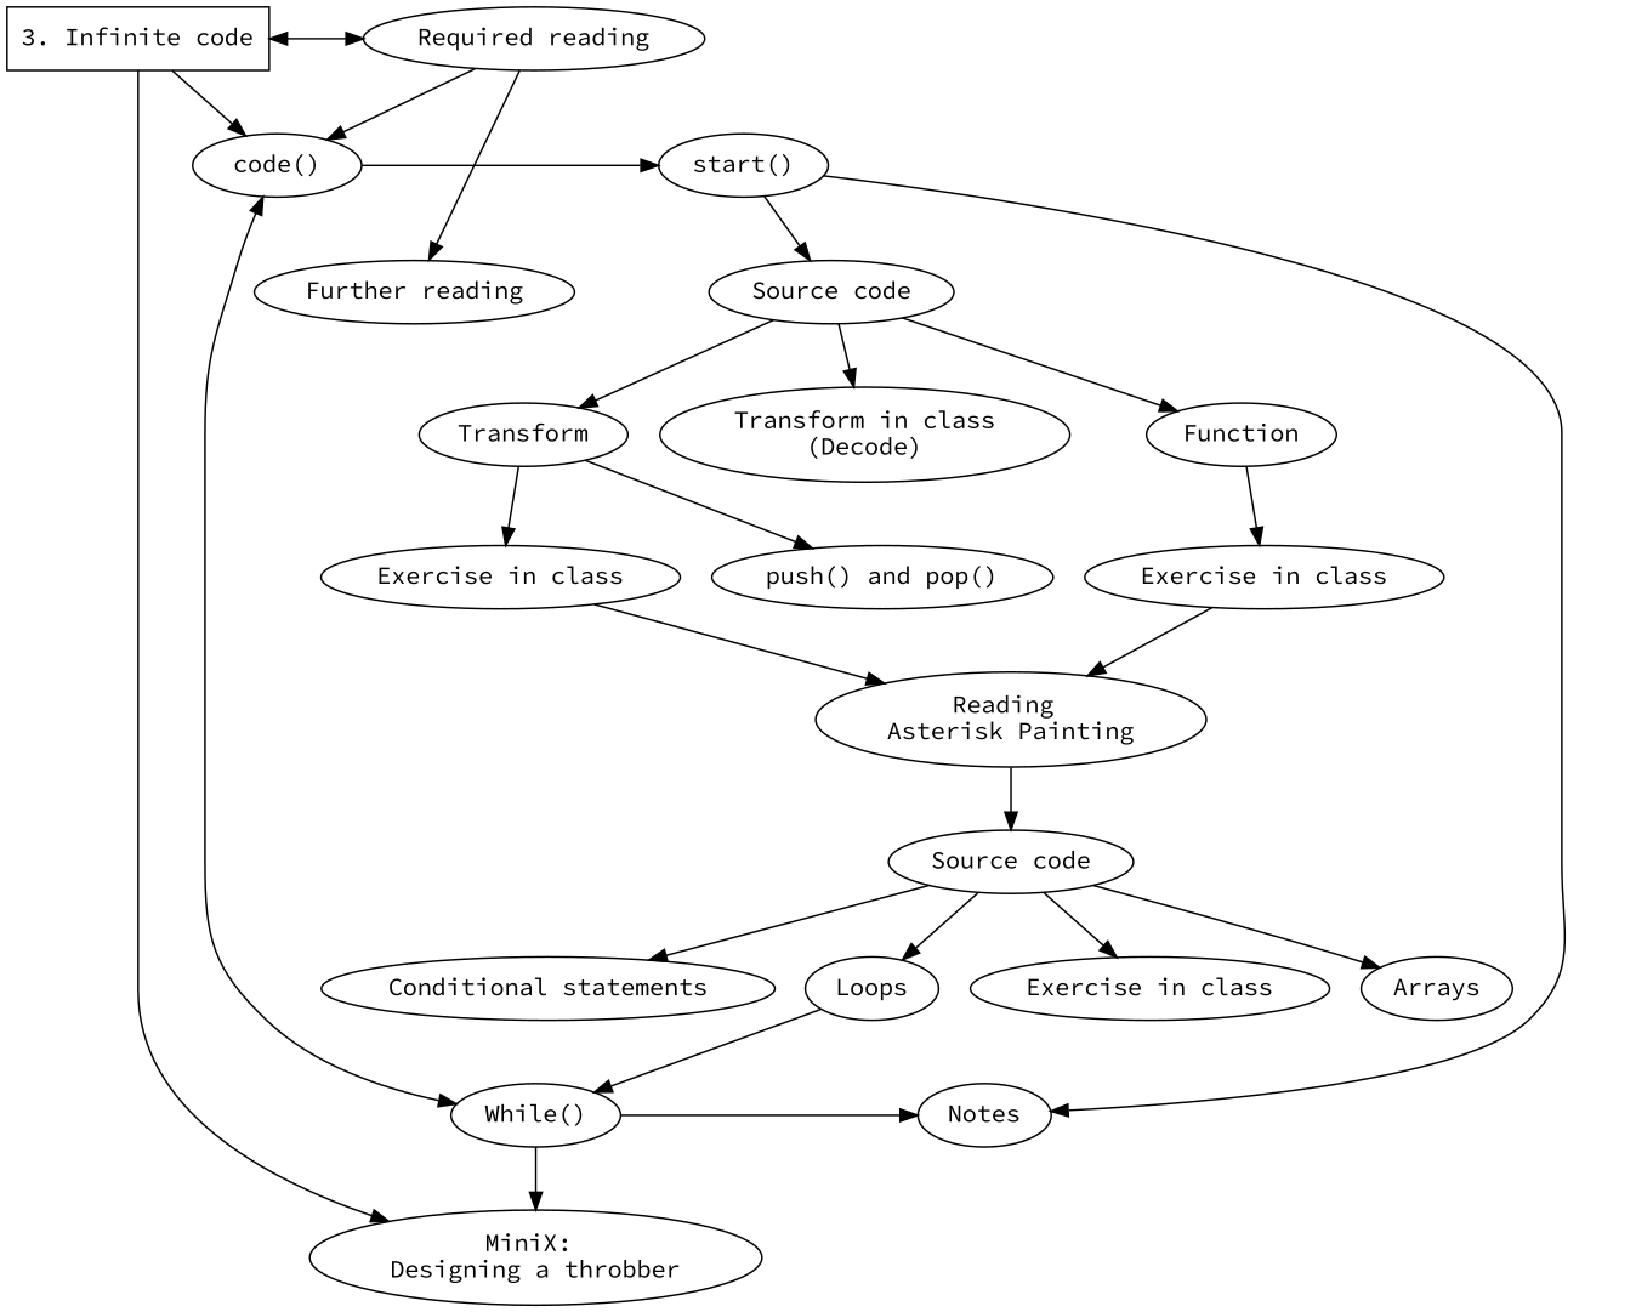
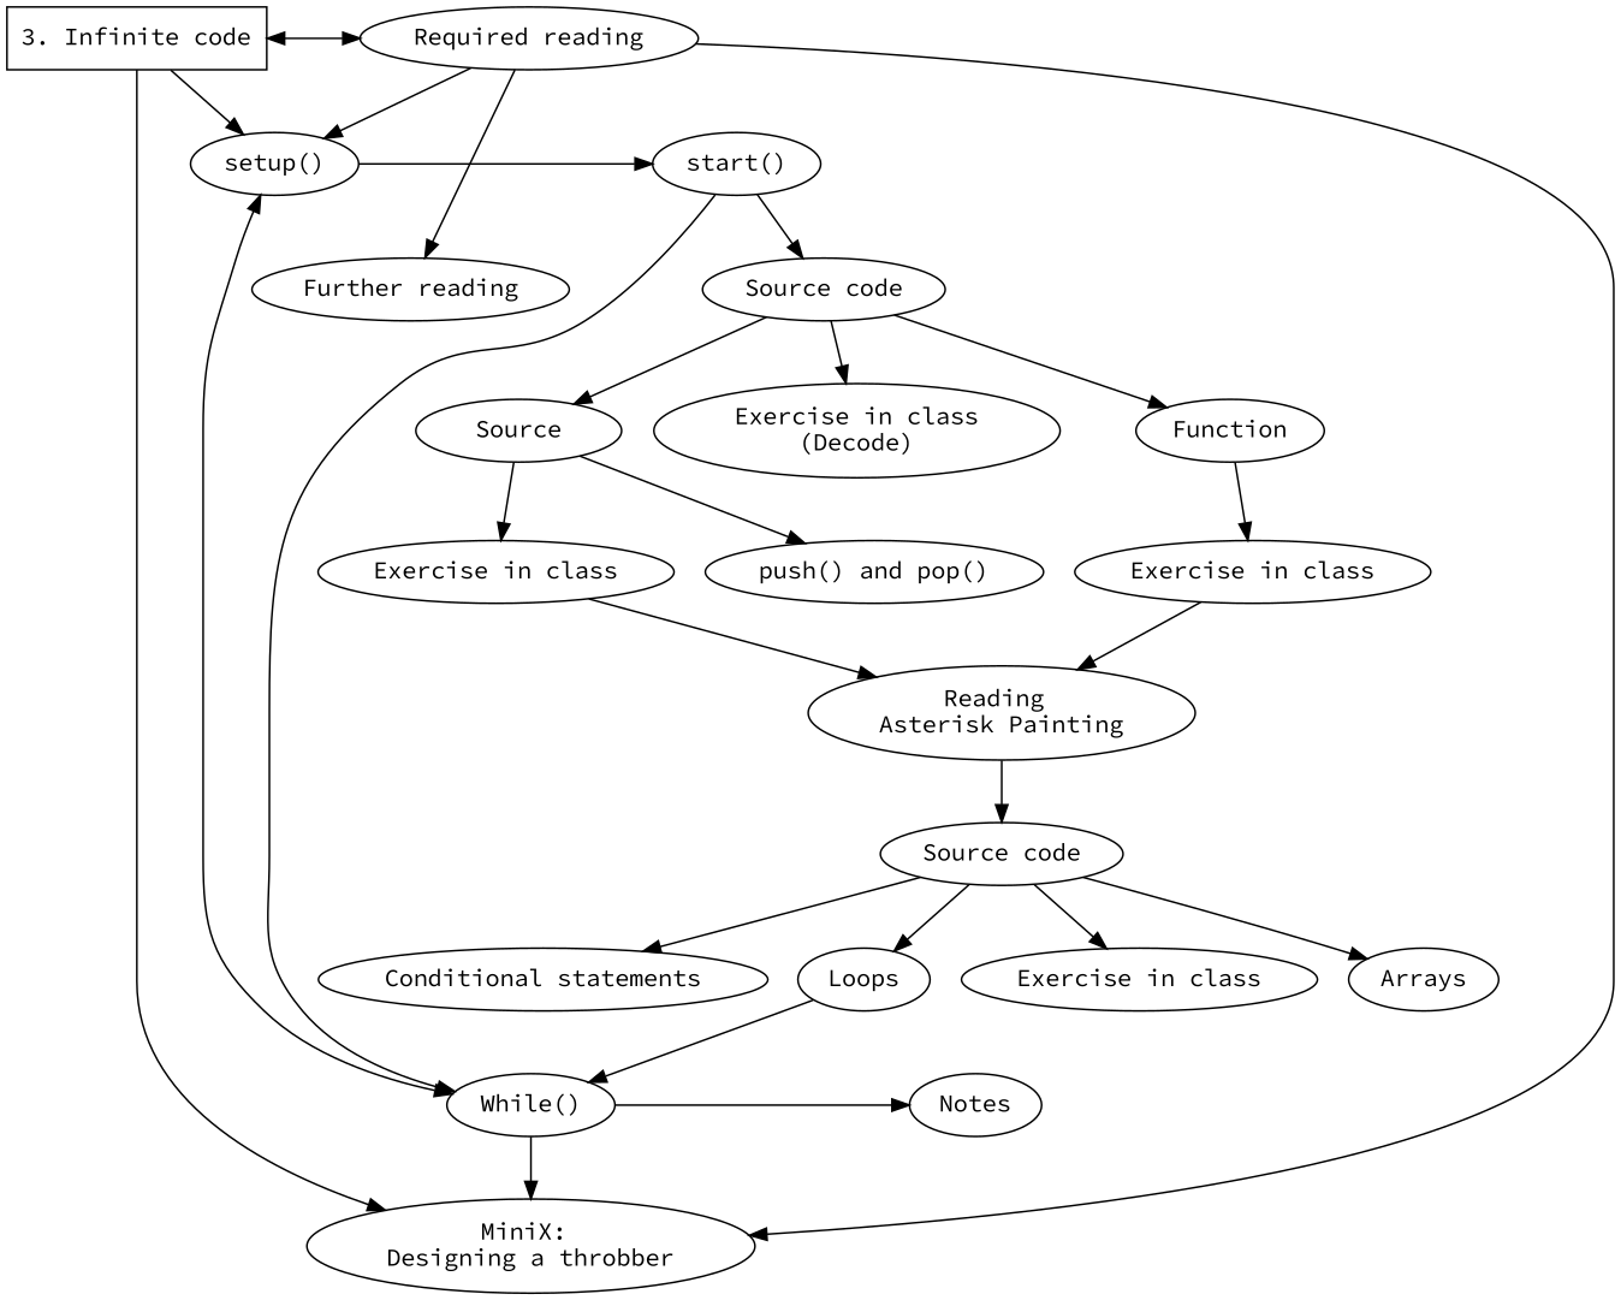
  digraph {
    fontname="Source Code Pro"
    node [fontname="Source Code Pro"]
    edge [fontname="Source Code Pro"]
-   n1 [label="code()"]
+   n1 [label="setup()"]
    n2 [label="start()"]
    n3 [label="3. Infinite code" penwidth="1pt" shape=rectangle style=bold]
    n4 [label="Required reading"]
    n5 [label="While()"]
    n6 [label=Notes]
    n7 [label="Source code"]
    n8 [label="Further reading"]
    n9 [label="MiniX: \nDesigning a throbber"]
-   n10 [label="Transform in class\n(Decode)"]
+   n10 [label="Exercise in class\n(Decode)"]
    n11 [label=Function]
-   n12 [label=Transform]
+   n12 [label=Source]
    n13 [label="Exercise in class"]
    n14 [label="push() and pop()"]
    n15 [label="Exercise in class"]
    n16 [label="Reading \nAsterisk Painting"]
    n17 [label="Source code"]
    n18 [label="Exercise in class"]
    n19 [label=Arrays]
    n20 [label="Conditional statements"]
    n21 [label=Loops]
    subgraph sub_1 {
      rank=same
      n1
      n2
    }
    subgraph sub_2 {
      rank=same
      n3
      n4
    }
    subgraph sub_3 {
      rank=same
      n5
      n6
    }
    subgraph sub_4 {
      rank=same
      n7
      n8
    }
    n1 -> n2
    n1 -> n5 [dir=both]
-   n2 -> n6
+   n2 -> n5
    n2 -> n7
    n3 -> n1
    n3 -> n4 [dir=both minlen=3]
    n3 -> n9
    n4 -> n1
    n4 -> n8
+   n4 -> n9
    n5 -> n6
    n5 -> n9
    n7 -> n10
    n7 -> n11
    n7 -> n12
    n11 -> n13
    n12 -> n14
    n12 -> n15
    n13 -> n16
    n15 -> n16
    n16 -> n17
    n17 -> n18
    n17 -> n19
    n17 -> n20
    n17 -> n21
    n21 -> n5
  }
